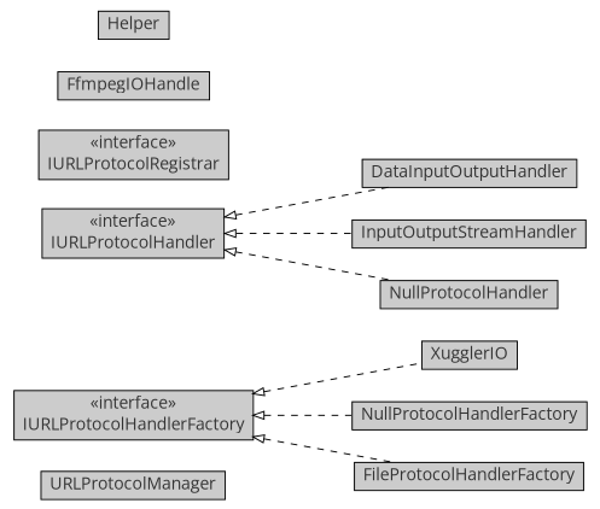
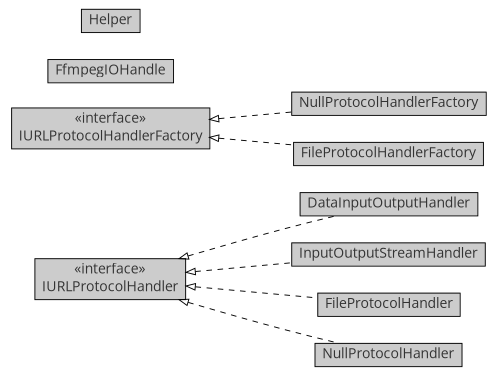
  digraph {
    fontname="Open Sans"
    rankdir=LR
    ranksep=1
    node [fontcolor=grey20 fontname="Open Sans" fontsize=15.0 shape=plaintext]
    edge [arrowtail=empty dir=back fontname="Open Sans" fontsize=10 headport=p labelfontname=Helvetica labelfontsize=10 style=dashed tailport=p]
-   n1 [label=<<table border="0" cellborder="1" cellspacing="0" cellpadding="2" port="p" bgcolor="grey80" href="./URLProtocolManager.html"> 		<tr><td><table border="0" cellspacing="0" cellpadding="1"> 			<tr><td> URLProtocolManager </td></tr> 		</table></td></tr> 		</table>>]
-   n2 [label=<<table border="0" cellborder="1" cellspacing="0" cellpadding="2" port="p" bgcolor="grey80" href="./XugglerIO.html"> 		<tr><td><table border="0" cellspacing="0" cellpadding="1"> 			<tr><td> XugglerIO </td></tr> 		</table></td></tr> 		</table>>]
    n3 [label=<<table border="0" cellborder="1" cellspacing="0" cellpadding="2" port="p" bgcolor="grey80" href="./DataInputOutputHandler.html"> 		<tr><td><table border="0" cellspacing="0" cellpadding="1"> 			<tr><td> DataInputOutputHandler </td></tr> 		</table></td></tr> 		</table>>]
-   n4 [label=<<table border="0" cellborder="1" cellspacing="0" cellpadding="2" port="p" bgcolor="grey80" href="./IURLProtocolRegistrar.html"> 		<tr><td><table border="0" cellspacing="0" cellpadding="1"> 			<tr><td> &laquo;interface&raquo; </td></tr> 			<tr><td> IURLProtocolRegistrar </td></tr> 		</table></td></tr> 		</table>>]
    n5 [label=<<table border="0" cellborder="1" cellspacing="0" cellpadding="2" port="p" bgcolor="grey80" href="./InputOutputStreamHandler.html"> 		<tr><td><table border="0" cellspacing="0" cellpadding="1"> 			<tr><td> InputOutputStreamHandler </td></tr> 		</table></td></tr> 		</table>>]
    n6 [label=<<table border="0" cellborder="1" cellspacing="0" cellpadding="2" port="p" bgcolor="grey80" href="./IURLProtocolHandlerFactory.html"> 		<tr><td><table border="0" cellspacing="0" cellpadding="1"> 			<tr><td> &laquo;interface&raquo; </td></tr> 			<tr><td> IURLProtocolHandlerFactory </td></tr> 		</table></td></tr> 		</table>>]
    n7 [label=<<table border="0" cellborder="1" cellspacing="0" cellpadding="2" port="p" bgcolor="grey80" href="./NullProtocolHandlerFactory.html"> 		<tr><td><table border="0" cellspacing="0" cellpadding="1"> 			<tr><td> NullProtocolHandlerFactory </td></tr> 		</table></td></tr> 		</table>>]
    n8 [label=<<table border="0" cellborder="1" cellspacing="0" cellpadding="2" port="p" bgcolor="grey80" href="./FileProtocolHandlerFactory.html"> 		<tr><td><table border="0" cellspacing="0" cellpadding="1"> 			<tr><td> FileProtocolHandlerFactory </td></tr> 		</table></td></tr> 		</table>>]
+   n9 [label=<<table border="0" cellborder="1" cellspacing="0" cellpadding="2" port="p" bgcolor="grey80" href="./FileProtocolHandler.html"> 		<tr><td><table border="0" cellspacing="0" cellpadding="1"> 			<tr><td> FileProtocolHandler </td></tr> 		</table></td></tr> 		</table>>]
    n10 [label=<<table border="0" cellborder="1" cellspacing="0" cellpadding="2" port="p" bgcolor="grey80" href="./NullProtocolHandler.html"> 		<tr><td><table border="0" cellspacing="0" cellpadding="1"> 			<tr><td> NullProtocolHandler </td></tr> 		</table></td></tr> 		</table>>]
    n11 [label=<<table border="0" cellborder="1" cellspacing="0" cellpadding="2" port="p" bgcolor="grey80" href="./FfmpegIOHandle.html"> 		<tr><td><table border="0" cellspacing="0" cellpadding="1"> 			<tr><td> FfmpegIOHandle </td></tr> 		</table></td></tr> 		</table>>]
    n12 [label=<<table border="0" cellborder="1" cellspacing="0" cellpadding="2" port="p" bgcolor="grey80" href="./IURLProtocolHandler.html"> 		<tr><td><table border="0" cellspacing="0" cellpadding="1"> 			<tr><td> &laquo;interface&raquo; </td></tr> 			<tr><td> IURLProtocolHandler </td></tr> 		</table></td></tr> 		</table>>]
    n13 [label=<<table border="0" cellborder="1" cellspacing="0" cellpadding="2" port="p" bgcolor="grey80" href="./Helper.html"> 		<tr><td><table border="0" cellspacing="0" cellpadding="1"> 			<tr><td> Helper </td></tr> 		</table></td></tr> 		</table>>]
-   n6 -> n2
    n6 -> n7
    n6 -> n8
    n12 -> n3
    n12 -> n5
+   n12 -> n9
    n12 -> n10
  }
